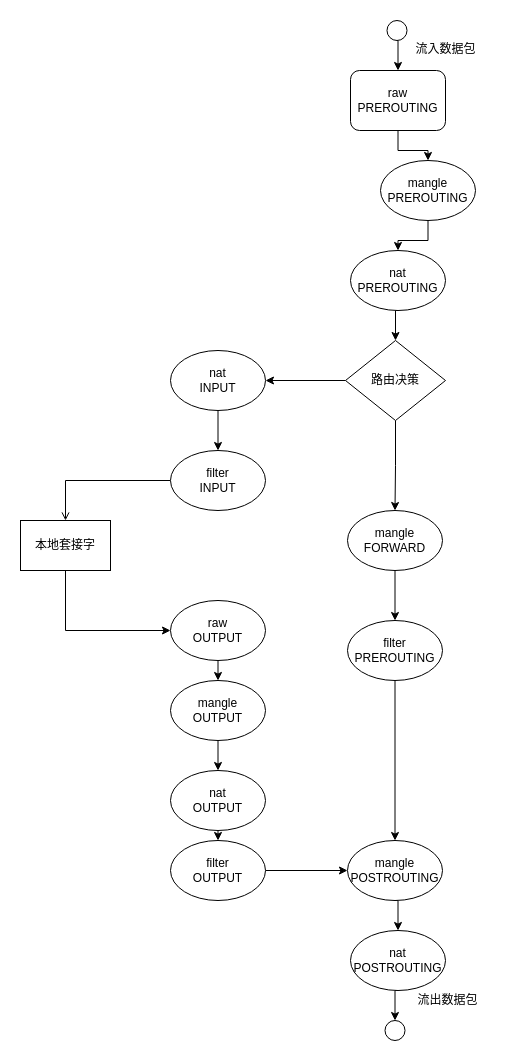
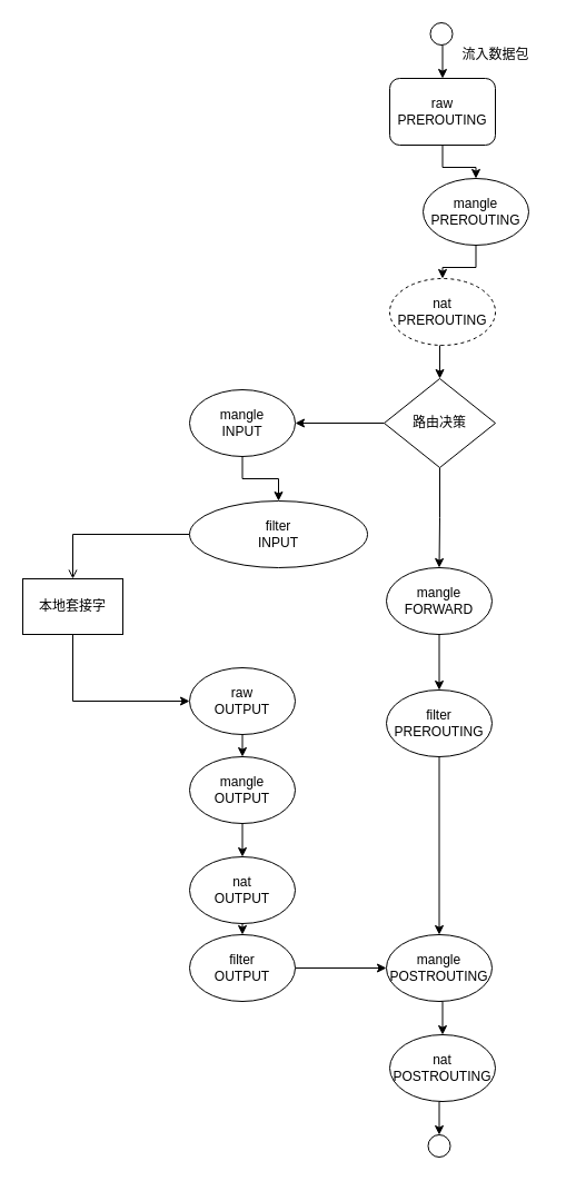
  <mxCell id="0" />
  <mxCell id="1" parent="0" />
  <mxCell id="2" style="edgeStyle=orthogonalEdgeStyle;rounded=0;orthogonalLoop=1;jettySize=auto;html=1;exitX=0.5;exitY=1;exitDx=0;exitDy=0;entryX=0.5;entryY=0;entryDx=0;entryDy=0;" edge="1" parent="1" source="3" target="8"><mxGeometry relative="1" as="geometry" /></mxCell>
  <mxCell id="3" value="raw&lt;br&gt;PREROUTING" style="whiteSpace=wrap;html=1;rounded=1;" vertex="1" parent="1"><mxGeometry x="350" y="70" width="95" height="60" as="geometry" /></mxCell>
  <mxCell id="4" style="edgeStyle=orthogonalEdgeStyle;rounded=0;orthogonalLoop=1;jettySize=auto;html=1;exitX=0;exitY=0.5;exitDx=0;exitDy=0;" edge="1" parent="1" source="6" target="20"><mxGeometry relative="1" as="geometry" /></mxCell>
  <mxCell id="5" style="edgeStyle=orthogonalEdgeStyle;rounded=0;orthogonalLoop=1;jettySize=auto;html=1;exitX=0.5;exitY=1;exitDx=0;exitDy=0;" edge="1" parent="1" source="6" target="12"><mxGeometry relative="1" as="geometry" /></mxCell>
  <mxCell id="6" value="路由决策" style="rhombus;whiteSpace=wrap;html=1;" vertex="1" parent="1"><mxGeometry x="345" y="340" width="100" height="80" as="geometry" /></mxCell>
  <mxCell id="7" style="edgeStyle=orthogonalEdgeStyle;rounded=0;orthogonalLoop=1;jettySize=auto;html=1;exitX=0.5;exitY=1;exitDx=0;exitDy=0;entryX=0.5;entryY=0;entryDx=0;entryDy=0;" edge="1" parent="1" source="8" target="10"><mxGeometry relative="1" as="geometry" /></mxCell>
  <mxCell id="8" value="mangle&lt;br&gt;PREROUTING" style="ellipse;whiteSpace=wrap;html=1;" vertex="1" parent="1"><mxGeometry x="380" y="160" width="95" height="60" as="geometry" /></mxCell>
  <mxCell id="9" style="edgeStyle=orthogonalEdgeStyle;rounded=0;orthogonalLoop=1;jettySize=auto;html=1;exitX=0.5;exitY=1;exitDx=0;exitDy=0;entryX=0.5;entryY=0;entryDx=0;entryDy=0;" edge="1" parent="1" source="10" target="6"><mxGeometry relative="1" as="geometry" /></mxCell>
- <mxCell id="10" value="nat&lt;br&gt;PREROUTING" style="ellipse;whiteSpace=wrap;html=1;" vertex="1" parent="1"><mxGeometry x="350" y="250" width="95" height="60" as="geometry" /></mxCell>
+ <mxCell id="10" value="nat&lt;br&gt;PREROUTING" style="ellipse;whiteSpace=wrap;html=1;dashed=1;" vertex="1" parent="1"><mxGeometry x="350" y="250" width="95" height="60" as="geometry" /></mxCell>
  <mxCell id="11" style="edgeStyle=orthogonalEdgeStyle;rounded=0;orthogonalLoop=1;jettySize=auto;html=1;exitX=0.5;exitY=1;exitDx=0;exitDy=0;" edge="1" parent="1" source="12" target="14"><mxGeometry relative="1" as="geometry" /></mxCell>
  <mxCell id="12" value="mangle&lt;br&gt;FORWARD" style="ellipse;whiteSpace=wrap;html=1;" vertex="1" parent="1"><mxGeometry x="347" y="510" width="95" height="60" as="geometry" /></mxCell>
  <mxCell id="13" style="edgeStyle=orthogonalEdgeStyle;rounded=0;orthogonalLoop=1;jettySize=auto;html=1;exitX=0.5;exitY=1;exitDx=0;exitDy=0;" edge="1" parent="1" source="14" target="16"><mxGeometry relative="1" as="geometry" /></mxCell>
  <mxCell id="14" value="filter&lt;br&gt;PREROUTING" style="ellipse;whiteSpace=wrap;html=1;" vertex="1" parent="1"><mxGeometry x="347" y="620" width="95" height="60" as="geometry" /></mxCell>
  <mxCell id="15" style="edgeStyle=orthogonalEdgeStyle;rounded=0;orthogonalLoop=1;jettySize=auto;html=1;exitX=0.5;exitY=1;exitDx=0;exitDy=0;entryX=0.5;entryY=0;entryDx=0;entryDy=0;" edge="1" parent="1" source="16" target="18"><mxGeometry relative="1" as="geometry" /></mxCell>
  <mxCell id="16" value="mangle&lt;br&gt;POSTROUTING" style="ellipse;whiteSpace=wrap;html=1;" vertex="1" parent="1"><mxGeometry x="347" y="840" width="95" height="60" as="geometry" /></mxCell>
  <mxCell id="17" style="edgeStyle=orthogonalEdgeStyle;rounded=0;orthogonalLoop=1;jettySize=auto;html=1;exitX=0.5;exitY=1;exitDx=0;exitDy=0;entryX=0.5;entryY=0;entryDx=0;entryDy=0;" edge="1" parent="1" source="18" target="33"><mxGeometry relative="1" as="geometry" /></mxCell>
  <mxCell id="18" value="nat&lt;br&gt;POSTROUTING" style="ellipse;whiteSpace=wrap;html=1;" vertex="1" parent="1"><mxGeometry x="350" y="930" width="95" height="60" as="geometry" /></mxCell>
  <mxCell id="19" style="edgeStyle=orthogonalEdgeStyle;rounded=0;orthogonalLoop=1;jettySize=auto;html=1;exitX=0.5;exitY=1;exitDx=0;exitDy=0;entryX=0.5;entryY=0;entryDx=0;entryDy=0;" edge="1" parent="1" source="20" target="22"><mxGeometry relative="1" as="geometry" /></mxCell>
- <mxCell id="20" value="nat&lt;br&gt;INPUT" style="ellipse;whiteSpace=wrap;html=1;" vertex="1" parent="1"><mxGeometry x="170" y="350" width="95" height="60" as="geometry" /></mxCell>
+ <mxCell id="20" value="mangle&lt;br&gt;INPUT" style="ellipse;whiteSpace=wrap;html=1;" vertex="1" parent="1"><mxGeometry x="170" y="350" width="95" height="60" as="geometry" /></mxCell>
  <mxCell id="21" style="edgeStyle=orthogonalEdgeStyle;rounded=0;orthogonalLoop=1;jettySize=auto;html=1;exitX=0;exitY=0.5;exitDx=0;exitDy=0;entryX=0.5;entryY=0;entryDx=0;entryDy=0;endArrow=open;" edge="1" parent="1" source="22" target="24"><mxGeometry relative="1" as="geometry" /></mxCell>
- <mxCell id="22" value="filter&lt;br&gt;INPUT" style="ellipse;whiteSpace=wrap;html=1;" vertex="1" parent="1"><mxGeometry x="170" y="450" width="95" height="60" as="geometry" /></mxCell>
+ <mxCell id="22" value="filter&lt;br&gt;INPUT" style="ellipse;whiteSpace=wrap;html=1;" vertex="1" parent="1"><mxGeometry x="170" y="450" width="160" height="60" as="geometry" /></mxCell>
  <mxCell id="23" style="edgeStyle=orthogonalEdgeStyle;rounded=0;orthogonalLoop=1;jettySize=auto;html=1;exitX=0.5;exitY=1;exitDx=0;exitDy=0;entryX=0;entryY=0.5;entryDx=0;entryDy=0;" edge="1" parent="1" source="24" target="26"><mxGeometry relative="1" as="geometry" /></mxCell>
  <mxCell id="24" value="本地套接字" style="rounded=0;whiteSpace=wrap;html=1;" vertex="1" parent="1"><mxGeometry x="20" y="520" width="90" height="50" as="geometry" /></mxCell>
  <mxCell id="25" style="edgeStyle=orthogonalEdgeStyle;rounded=0;orthogonalLoop=1;jettySize=auto;html=1;exitX=0.5;exitY=1;exitDx=0;exitDy=0;entryX=0.5;entryY=0;entryDx=0;entryDy=0;" edge="1" parent="1" source="26" target="28"><mxGeometry relative="1" as="geometry" /></mxCell>
  <mxCell id="26" value="raw&lt;br&gt;OUTPUT" style="ellipse;whiteSpace=wrap;html=1;" vertex="1" parent="1"><mxGeometry x="170" y="600" width="95" height="60" as="geometry" /></mxCell>
  <mxCell id="27" style="edgeStyle=orthogonalEdgeStyle;rounded=0;orthogonalLoop=1;jettySize=auto;html=1;exitX=0.5;exitY=1;exitDx=0;exitDy=0;entryX=0.5;entryY=0;entryDx=0;entryDy=0;" edge="1" parent="1" source="28" target="30"><mxGeometry relative="1" as="geometry" /></mxCell>
  <mxCell id="28" value="mangle&lt;br&gt;OUTPUT" style="ellipse;whiteSpace=wrap;html=1;" vertex="1" parent="1"><mxGeometry x="170" y="680" width="95" height="60" as="geometry" /></mxCell>
  <mxCell id="29" style="edgeStyle=orthogonalEdgeStyle;rounded=0;orthogonalLoop=1;jettySize=auto;html=1;exitX=0.5;exitY=1;exitDx=0;exitDy=0;entryX=0.5;entryY=0;entryDx=0;entryDy=0;" edge="1" parent="1" source="30" target="32"><mxGeometry relative="1" as="geometry" /></mxCell>
  <mxCell id="30" value="nat&lt;br&gt;OUTPUT" style="ellipse;whiteSpace=wrap;html=1;" vertex="1" parent="1"><mxGeometry x="170" y="770" width="95" height="60" as="geometry" /></mxCell>
  <mxCell id="31" style="edgeStyle=orthogonalEdgeStyle;rounded=0;orthogonalLoop=1;jettySize=auto;html=1;exitX=1;exitY=0.5;exitDx=0;exitDy=0;entryX=0;entryY=0.5;entryDx=0;entryDy=0;" edge="1" parent="1" source="32" target="16"><mxGeometry relative="1" as="geometry" /></mxCell>
  <mxCell id="32" value="filter&lt;br&gt;OUTPUT" style="ellipse;whiteSpace=wrap;html=1;" vertex="1" parent="1"><mxGeometry x="170" y="840" width="95" height="60" as="geometry" /></mxCell>
  <mxCell id="33" value="" style="ellipse;whiteSpace=wrap;html=1;aspect=fixed;" vertex="1" parent="1"><mxGeometry x="384.5" y="1020" width="20" height="20" as="geometry" /></mxCell>
  <mxCell id="34" style="edgeStyle=orthogonalEdgeStyle;rounded=0;orthogonalLoop=1;jettySize=auto;html=1;exitX=0.5;exitY=1;exitDx=0;exitDy=0;entryX=0.5;entryY=0;entryDx=0;entryDy=0;" edge="1" parent="1" source="35" target="3"><mxGeometry relative="1" as="geometry" /></mxCell>
  <mxCell id="35" value="" style="ellipse;whiteSpace=wrap;html=1;aspect=fixed;" vertex="1" parent="1"><mxGeometry x="386.5" y="20" width="20" height="20" as="geometry" /></mxCell>
  <mxCell id="36" value="流入数据包" style="text;html=1;align=center;verticalAlign=middle;resizable=0;points=[];autosize=1;" vertex="1" parent="1"><mxGeometry x="405" y="39" width="80" height="20" as="geometry" /></mxCell>
- <mxCell id="37" value="流出数据包" style="text;html=1;align=center;verticalAlign=middle;resizable=0;points=[];autosize=1;" vertex="1" parent="1"><mxGeometry x="406.5" y="990" width="80" height="20" as="geometry" /></mxCell>
